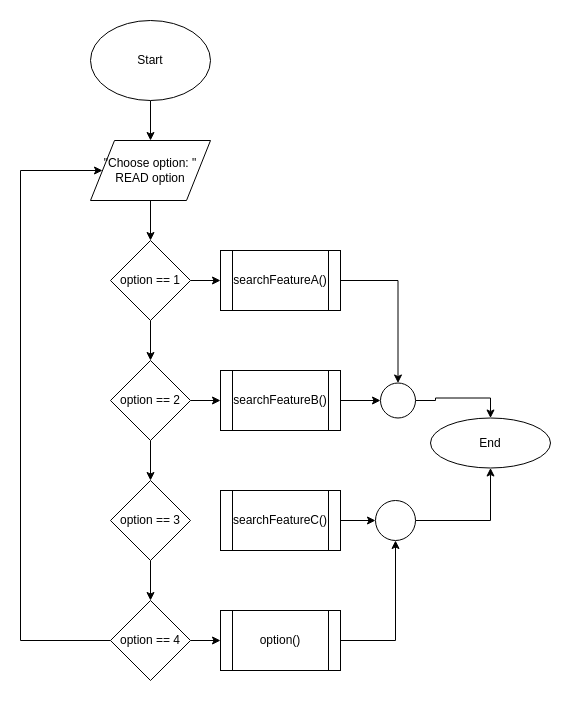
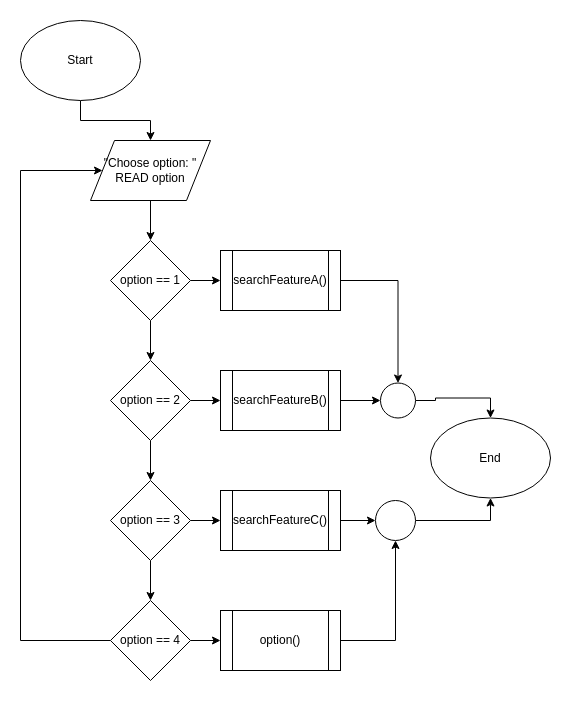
  <mxCell id="0" />
  <mxCell id="1" parent="0" />
  <mxCell id="2" value="" style="edgeStyle=orthogonalEdgeStyle;rounded=0;orthogonalLoop=1;jettySize=auto;html=1;" edge="1" parent="1" source="3" target="5"><mxGeometry relative="1" as="geometry" /></mxCell>
- <mxCell id="3" value="Start" style="ellipse;whiteSpace=wrap;html=1;" vertex="1" parent="1"><mxGeometry x="90" y="20" width="120" height="80" as="geometry" /></mxCell>
+ <mxCell id="3" value="Start" style="ellipse;whiteSpace=wrap;html=1;" vertex="1" parent="1"><mxGeometry x="20" y="20" width="120" height="80" as="geometry" /></mxCell>
  <mxCell id="4" value="" style="edgeStyle=orthogonalEdgeStyle;rounded=0;orthogonalLoop=1;jettySize=auto;html=1;" edge="1" parent="1" source="5" target="8"><mxGeometry relative="1" as="geometry" /></mxCell>
  <mxCell id="5" value="&quot;Choose option: &quot;&lt;br&gt;READ option" style="shape=parallelogram;perimeter=parallelogramPerimeter;whiteSpace=wrap;html=1;" vertex="1" parent="1"><mxGeometry x="90" y="140" width="120" height="60" as="geometry" /></mxCell>
  <mxCell id="6" value="" style="edgeStyle=orthogonalEdgeStyle;rounded=0;orthogonalLoop=1;jettySize=auto;html=1;" edge="1" parent="1" source="8" target="11"><mxGeometry relative="1" as="geometry" /></mxCell>
  <mxCell id="7" value="" style="edgeStyle=orthogonalEdgeStyle;rounded=0;orthogonalLoop=1;jettySize=auto;html=1;" edge="1" parent="1" source="8" target="19"><mxGeometry relative="1" as="geometry" /></mxCell>
  <mxCell id="8" value="option == 1" style="rhombus;whiteSpace=wrap;html=1;" vertex="1" parent="1"><mxGeometry x="110" y="240" width="80" height="80" as="geometry" /></mxCell>
  <mxCell id="9" value="" style="edgeStyle=orthogonalEdgeStyle;rounded=0;orthogonalLoop=1;jettySize=auto;html=1;" edge="1" parent="1" source="11" target="14"><mxGeometry relative="1" as="geometry" /></mxCell>
  <mxCell id="10" value="" style="edgeStyle=orthogonalEdgeStyle;rounded=0;orthogonalLoop=1;jettySize=auto;html=1;" edge="1" parent="1" source="11" target="21"><mxGeometry relative="1" as="geometry" /></mxCell>
  <mxCell id="11" value="option == 2" style="rhombus;whiteSpace=wrap;html=1;" vertex="1" parent="1"><mxGeometry x="110" y="360" width="80" height="80" as="geometry" /></mxCell>
  <mxCell id="12" value="" style="edgeStyle=orthogonalEdgeStyle;rounded=0;orthogonalLoop=1;jettySize=auto;html=1;" edge="1" parent="1" source="14" target="17"><mxGeometry relative="1" as="geometry" /></mxCell>
+ <mxCell id="13" value="" style="edgeStyle=orthogonalEdgeStyle;rounded=0;orthogonalLoop=1;jettySize=auto;html=1;" edge="1" parent="1" source="14" target="23"><mxGeometry relative="1" as="geometry" /></mxCell>
  <mxCell id="14" value="option == 3" style="rhombus;whiteSpace=wrap;html=1;" vertex="1" parent="1"><mxGeometry x="110" y="480" width="80" height="80" as="geometry" /></mxCell>
  <mxCell id="15" style="edgeStyle=orthogonalEdgeStyle;rounded=0;orthogonalLoop=1;jettySize=auto;html=1;entryX=0;entryY=0.5;entryDx=0;entryDy=0;" edge="1" parent="1" source="17" target="5"><mxGeometry relative="1" as="geometry"><mxPoint x="20" y="330" as="targetPoint" /><Array as="points"><mxPoint x="20" y="640" /><mxPoint x="20" y="170" /></Array></mxGeometry></mxCell>
  <mxCell id="16" value="" style="edgeStyle=orthogonalEdgeStyle;rounded=0;orthogonalLoop=1;jettySize=auto;html=1;" edge="1" parent="1" source="17" target="25"><mxGeometry relative="1" as="geometry" /></mxCell>
  <mxCell id="17" value="option == 4" style="rhombus;whiteSpace=wrap;html=1;" vertex="1" parent="1"><mxGeometry x="110" y="600" width="80" height="80" as="geometry" /></mxCell>
  <mxCell id="18" style="edgeStyle=orthogonalEdgeStyle;rounded=0;orthogonalLoop=1;jettySize=auto;html=1;entryX=0.5;entryY=0;entryDx=0;entryDy=0;" edge="1" parent="1" source="19" target="27"><mxGeometry relative="1" as="geometry" /></mxCell>
  <mxCell id="19" value="searchFeatureA()" style="shape=process;whiteSpace=wrap;html=1;backgroundOutline=1;" vertex="1" parent="1"><mxGeometry x="220" y="250" width="120" height="60" as="geometry" /></mxCell>
  <mxCell id="20" style="edgeStyle=orthogonalEdgeStyle;rounded=0;orthogonalLoop=1;jettySize=auto;html=1;entryX=0;entryY=0.5;entryDx=0;entryDy=0;" edge="1" parent="1" source="21" target="27"><mxGeometry relative="1" as="geometry" /></mxCell>
  <mxCell id="21" value="searchFeatureB()" style="shape=process;whiteSpace=wrap;html=1;backgroundOutline=1;" vertex="1" parent="1"><mxGeometry x="220" y="370" width="120" height="60" as="geometry" /></mxCell>
  <mxCell id="22" style="edgeStyle=orthogonalEdgeStyle;rounded=0;orthogonalLoop=1;jettySize=auto;html=1;entryX=0;entryY=0.5;entryDx=0;entryDy=0;" edge="1" parent="1" source="23" target="29"><mxGeometry relative="1" as="geometry" /></mxCell>
  <mxCell id="23" value="searchFeatureC()" style="shape=process;whiteSpace=wrap;html=1;backgroundOutline=1;" vertex="1" parent="1"><mxGeometry x="220" y="490" width="120" height="60" as="geometry" /></mxCell>
  <mxCell id="24" style="edgeStyle=orthogonalEdgeStyle;rounded=0;orthogonalLoop=1;jettySize=auto;html=1;entryX=0.5;entryY=1;entryDx=0;entryDy=0;" edge="1" parent="1" source="25" target="29"><mxGeometry relative="1" as="geometry" /></mxCell>
  <mxCell id="25" value="option()" style="shape=process;whiteSpace=wrap;html=1;backgroundOutline=1;" vertex="1" parent="1"><mxGeometry x="220" y="610" width="120" height="60" as="geometry" /></mxCell>
  <mxCell id="26" style="edgeStyle=orthogonalEdgeStyle;rounded=0;orthogonalLoop=1;jettySize=auto;html=1;entryX=0.5;entryY=0;entryDx=0;entryDy=0;" edge="1" parent="1" source="27" target="30"><mxGeometry relative="1" as="geometry" /></mxCell>
  <mxCell id="27" value="" style="ellipse;whiteSpace=wrap;html=1;aspect=fixed;" vertex="1" parent="1"><mxGeometry x="380" y="382.5" width="35" height="35" as="geometry" /></mxCell>
  <mxCell id="28" style="edgeStyle=orthogonalEdgeStyle;rounded=0;orthogonalLoop=1;jettySize=auto;html=1;entryX=0.5;entryY=1;entryDx=0;entryDy=0;" edge="1" parent="1" source="29" target="30"><mxGeometry relative="1" as="geometry" /></mxCell>
  <mxCell id="29" value="" style="ellipse;whiteSpace=wrap;html=1;aspect=fixed;" vertex="1" parent="1"><mxGeometry x="375" y="500" width="40" height="40" as="geometry" /></mxCell>
- <mxCell id="30" value="End" style="ellipse;whiteSpace=wrap;html=1;" vertex="1" parent="1"><mxGeometry x="430" y="417.5" width="120" height="50" as="geometry" /></mxCell>
+ <mxCell id="30" value="End" style="ellipse;whiteSpace=wrap;html=1;" vertex="1" parent="1"><mxGeometry x="430" y="417.5" width="120" height="80" as="geometry" /></mxCell>
